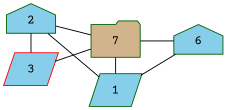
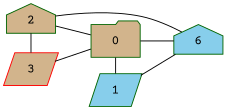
  graph {
    fontname="Courier Prime"
    rankdir=LR
    node [color=darkgreen fillcolor=skyblue fontname="Courier Prime" shape=parallelogram style=filled]
    edge [fontname="Courier Prime"]
    1
-   0 [fillcolor=tan shape=folder label=7]
-   2 [shape=house]
-   3 [color=red]
+   0 [fillcolor=tan shape=folder]
+   2 [fillcolor=tan shape=house]
+   3 [color=red fillcolor=tan]
    n5 [label=6 shape=house]
    subgraph sub_1 {
      rank=same
      1
      0
    }
    subgraph sub_2 {
      rank=same
      2
      3
    }
    1 -- n5
    0 -- 1
    0 -- n5
-   2 -- 1
+   2 -- n5
    2 -- 0
    2 -- 3
    3 -- 0
  }
